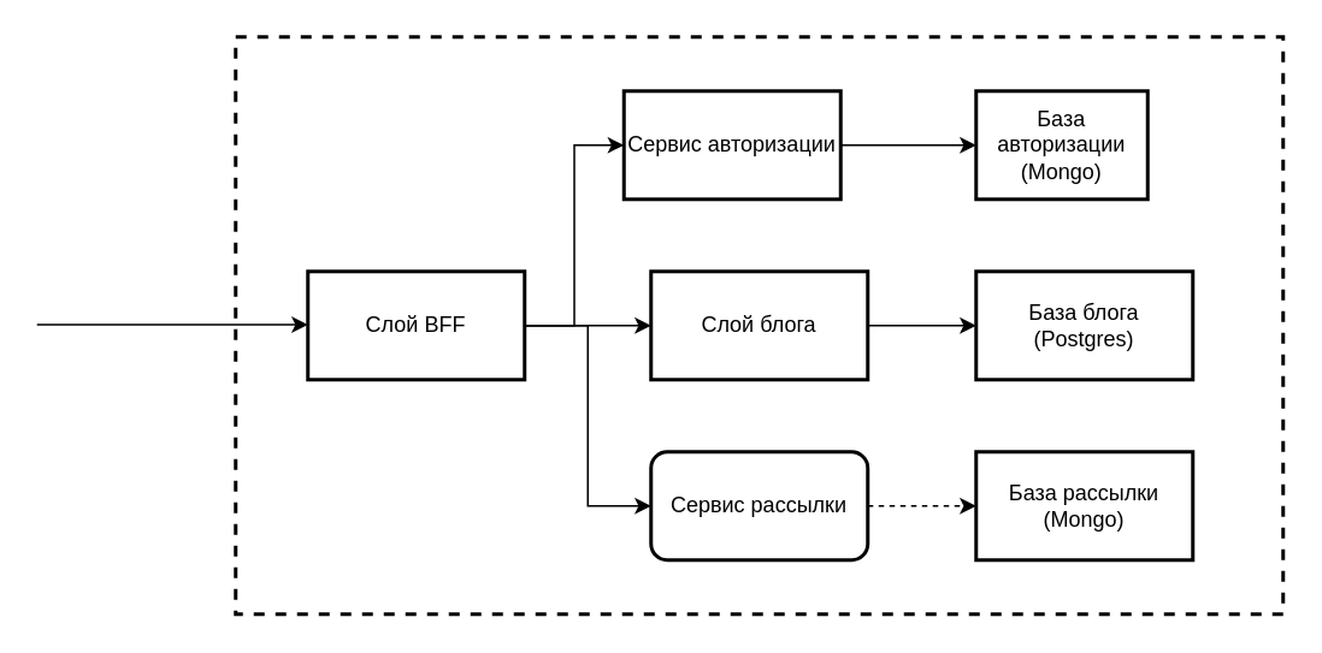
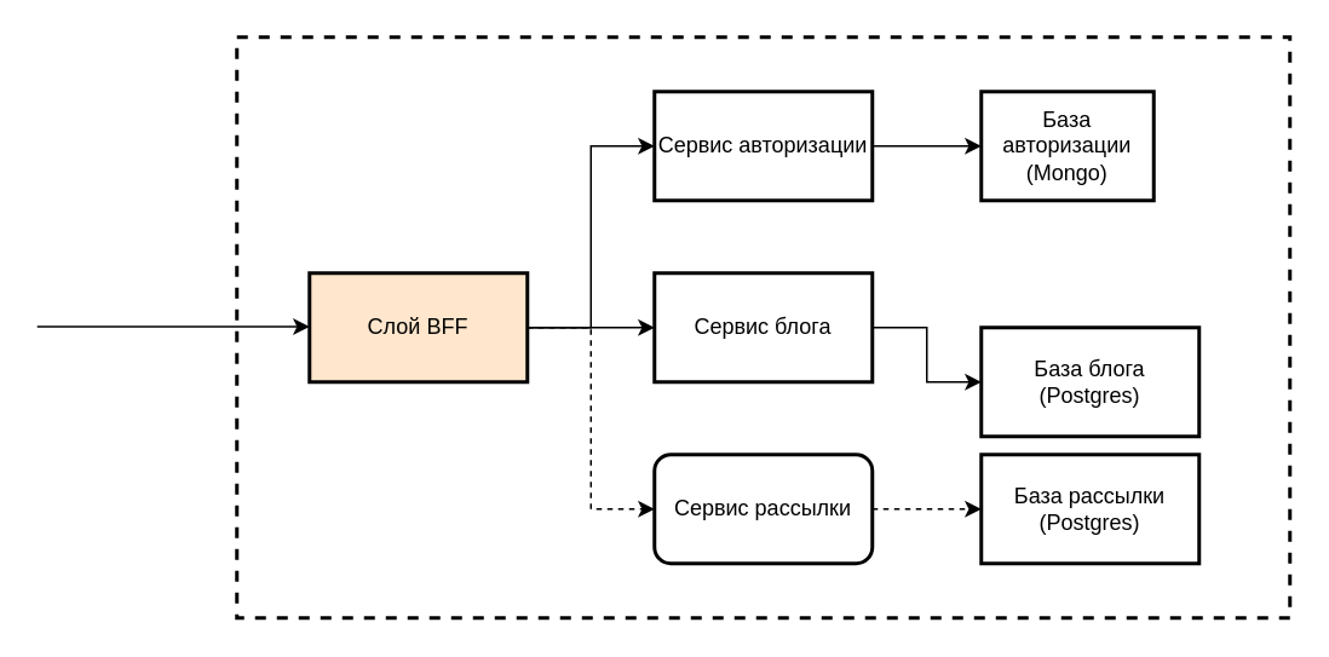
  <mxCell id="0" />
  <mxCell id="1" parent="0" />
  <mxCell id="2" value="" style="rounded=0;whiteSpace=wrap;html=1;strokeWidth=2;dashed=1;" vertex="1" parent="1"><mxGeometry x="130" y="20" width="580" height="320" as="geometry" /></mxCell>
  <mxCell id="3" value="" style="edgeStyle=orthogonalEdgeStyle;rounded=0;orthogonalLoop=1;jettySize=auto;html=1;" edge="1" parent="1" source="4" target="5"><mxGeometry relative="1" as="geometry" /></mxCell>
- <mxCell id="4" value="Сервис авторизации" style="rounded=0;whiteSpace=wrap;html=1;strokeWidth=2;" vertex="1" parent="1"><mxGeometry x="345" y="50" width="120" height="60" as="geometry" /></mxCell>
+ <mxCell id="4" value="Сервис авторизации" style="rounded=0;whiteSpace=wrap;html=1;strokeWidth=2;" vertex="1" parent="1"><mxGeometry x="360" y="50" width="120" height="60" as="geometry" /></mxCell>
  <mxCell id="5" value="База авторизации (Mongo)" style="whiteSpace=wrap;html=1;rounded=0;strokeWidth=2;" vertex="1" parent="1"><mxGeometry x="540" y="50" width="95" height="60" as="geometry" /></mxCell>
  <mxCell id="6" value="" style="edgeStyle=orthogonalEdgeStyle;rounded=0;orthogonalLoop=1;jettySize=auto;html=1;" edge="1" parent="1" source="7" target="8"><mxGeometry relative="1" as="geometry" /></mxCell>
- <mxCell id="7" value="Слой блога" style="rounded=0;whiteSpace=wrap;html=1;strokeWidth=2;" vertex="1" parent="1"><mxGeometry x="360" y="150" width="120" height="60" as="geometry" /></mxCell>
- <mxCell id="8" value="База блога (Postgres)" style="whiteSpace=wrap;html=1;rounded=0;strokeWidth=2;" vertex="1" parent="1"><mxGeometry x="540" y="150" width="120" height="60" as="geometry" /></mxCell>
+ <mxCell id="7" value="Сервис блога" style="rounded=0;whiteSpace=wrap;html=1;strokeWidth=2;" vertex="1" parent="1"><mxGeometry x="360" y="150" width="120" height="60" as="geometry" /></mxCell>
+ <mxCell id="8" value="База блога (Postgres)" style="whiteSpace=wrap;html=1;rounded=0;strokeWidth=2;" vertex="1" parent="1"><mxGeometry x="540" y="180" width="120" height="60" as="geometry" /></mxCell>
  <mxCell id="9" value="" style="edgeStyle=orthogonalEdgeStyle;rounded=0;orthogonalLoop=1;jettySize=auto;html=1;dashed=1;" edge="1" parent="1" source="10" target="11"><mxGeometry relative="1" as="geometry" /></mxCell>
  <mxCell id="10" value="Сервис рассылки" style="whiteSpace=wrap;html=1;strokeWidth=2;rounded=1;" vertex="1" parent="1"><mxGeometry x="360" y="250" width="120" height="60" as="geometry" /></mxCell>
- <mxCell id="11" value="База рассылки (Mongo)" style="whiteSpace=wrap;html=1;rounded=0;strokeWidth=2;" vertex="1" parent="1"><mxGeometry x="540" y="250" width="120" height="60" as="geometry" /></mxCell>
+ <mxCell id="11" value="База рассылки (Postgres)" style="whiteSpace=wrap;html=1;rounded=0;strokeWidth=2;" vertex="1" parent="1"><mxGeometry x="540" y="250" width="120" height="60" as="geometry" /></mxCell>
  <mxCell id="12" style="edgeStyle=orthogonalEdgeStyle;rounded=0;orthogonalLoop=1;jettySize=auto;html=1;exitX=1;exitY=0.5;exitDx=0;exitDy=0;entryX=0;entryY=0.5;entryDx=0;entryDy=0;" edge="1" parent="1" source="15" target="4"><mxGeometry relative="1" as="geometry" /></mxCell>
  <mxCell id="13" style="edgeStyle=orthogonalEdgeStyle;rounded=0;orthogonalLoop=1;jettySize=auto;html=1;exitX=1;exitY=0.5;exitDx=0;exitDy=0;entryX=0;entryY=0.5;entryDx=0;entryDy=0;" edge="1" parent="1" source="15" target="7"><mxGeometry relative="1" as="geometry" /></mxCell>
- <mxCell id="14" style="edgeStyle=orthogonalEdgeStyle;rounded=0;orthogonalLoop=1;jettySize=auto;html=1;exitX=1;exitY=0.5;exitDx=0;exitDy=0;entryX=0;entryY=0.5;entryDx=0;entryDy=0;" edge="1" parent="1" source="15" target="10"><mxGeometry relative="1" as="geometry" /></mxCell>
- <mxCell id="15" value="Слой BFF" style="rounded=0;whiteSpace=wrap;html=1;strokeWidth=2;" vertex="1" parent="1"><mxGeometry x="170" y="150" width="120" height="60" as="geometry" /></mxCell>
+ <mxCell id="14" style="edgeStyle=orthogonalEdgeStyle;rounded=0;orthogonalLoop=1;jettySize=auto;html=1;exitX=1;exitY=0.5;exitDx=0;exitDy=0;entryX=0;entryY=0.5;entryDx=0;entryDy=0;dashed=1;" edge="1" parent="1" source="15" target="10"><mxGeometry relative="1" as="geometry" /></mxCell>
+ <mxCell id="15" value="Слой BFF" style="rounded=0;whiteSpace=wrap;html=1;strokeWidth=2;fillColor=#ffe6cc;" vertex="1" parent="1"><mxGeometry x="170" y="150" width="120" height="60" as="geometry" /></mxCell>
  <mxCell id="16" value="" style="endArrow=classic;html=1;rounded=0;" edge="1" parent="1"><mxGeometry width="50" height="50" relative="1" as="geometry"><mxPoint x="20" y="179.5" as="sourcePoint" /><mxPoint x="170" y="179.5" as="targetPoint" /></mxGeometry></mxCell>
